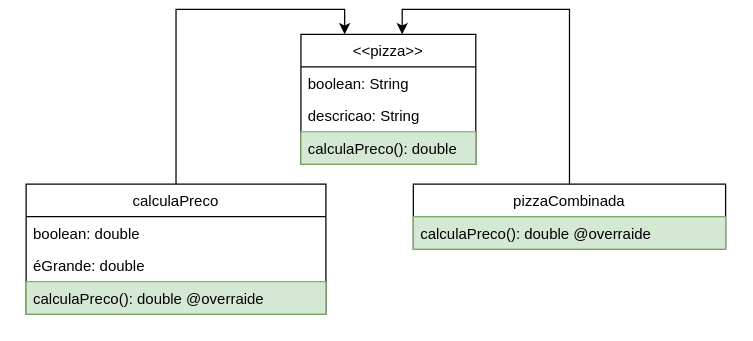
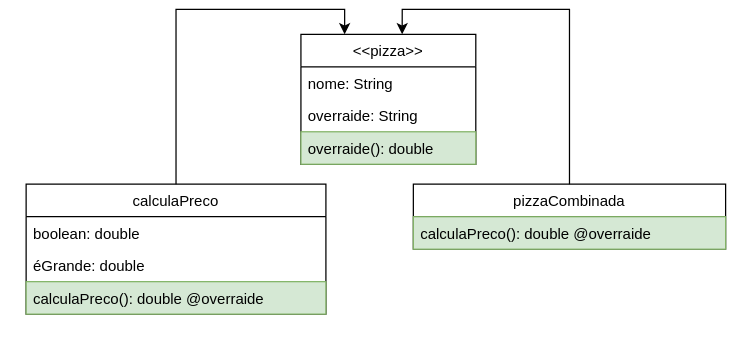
  <mxCell id="0" />
  <mxCell id="1" parent="0" />
  <mxCell id="2" value="&lt;&lt;pizza&gt;&gt;" style="swimlane;fontStyle=0;childLayout=stackLayout;horizontal=1;startSize=26;fillColor=none;horizontalStack=0;resizeParent=1;resizeParentMax=0;resizeLast=0;collapsible=1;marginBottom=0;" vertex="1" parent="1"><mxGeometry x="240" y="20" width="140" height="104" as="geometry" /></mxCell>
- <mxCell id="3" value="boolean: String" style="text;strokeColor=none;fillColor=none;align=left;verticalAlign=top;spacingLeft=4;spacingRight=4;overflow=hidden;rotatable=0;points=[[0,0.5],[1,0.5]];portConstraint=eastwest;" vertex="1" parent="2"><mxGeometry y="26" width="140" height="26" as="geometry" /></mxCell>
- <mxCell id="4" value="descricao: String" style="text;strokeColor=none;fillColor=none;align=left;verticalAlign=top;spacingLeft=4;spacingRight=4;overflow=hidden;rotatable=0;points=[[0,0.5],[1,0.5]];portConstraint=eastwest;" vertex="1" parent="2"><mxGeometry y="52" width="140" height="26" as="geometry" /></mxCell>
- <mxCell id="5" value="calculaPreco(): double" style="text;strokeColor=#82b366;fillColor=#d5e8d4;align=left;verticalAlign=top;spacingLeft=4;spacingRight=4;overflow=hidden;rotatable=0;points=[[0,0.5],[1,0.5]];portConstraint=eastwest;" vertex="1" parent="2"><mxGeometry y="78" width="140" height="26" as="geometry" /></mxCell>
+ <mxCell id="3" value="nome: String" style="text;strokeColor=none;fillColor=none;align=left;verticalAlign=top;spacingLeft=4;spacingRight=4;overflow=hidden;rotatable=0;points=[[0,0.5],[1,0.5]];portConstraint=eastwest;" vertex="1" parent="2"><mxGeometry y="26" width="140" height="26" as="geometry" /></mxCell>
+ <mxCell id="4" value="overraide: String" style="text;strokeColor=none;fillColor=none;align=left;verticalAlign=top;spacingLeft=4;spacingRight=4;overflow=hidden;rotatable=0;points=[[0,0.5],[1,0.5]];portConstraint=eastwest;" vertex="1" parent="2"><mxGeometry y="52" width="140" height="26" as="geometry" /></mxCell>
+ <mxCell id="5" value="overraide(): double" style="text;strokeColor=#82b366;fillColor=#d5e8d4;align=left;verticalAlign=top;spacingLeft=4;spacingRight=4;overflow=hidden;rotatable=0;points=[[0,0.5],[1,0.5]];portConstraint=eastwest;" vertex="1" parent="2"><mxGeometry y="78" width="140" height="26" as="geometry" /></mxCell>
  <mxCell id="6" style="edgeStyle=orthogonalEdgeStyle;rounded=0;orthogonalLoop=1;jettySize=auto;html=1;entryX=0.25;entryY=0;entryDx=0;entryDy=0;" edge="1" parent="1" source="7" target="2"><mxGeometry relative="1" as="geometry" /></mxCell>
  <mxCell id="7" value="calculaPreco" style="swimlane;fontStyle=0;childLayout=stackLayout;horizontal=1;startSize=26;fillColor=none;horizontalStack=0;resizeParent=1;resizeParentMax=0;resizeLast=0;collapsible=1;marginBottom=0;" vertex="1" parent="1"><mxGeometry x="20" y="140" width="240" height="104" as="geometry" /></mxCell>
  <mxCell id="8" value="boolean: double" style="text;strokeColor=none;fillColor=none;align=left;verticalAlign=top;spacingLeft=4;spacingRight=4;overflow=hidden;rotatable=0;points=[[0,0.5],[1,0.5]];portConstraint=eastwest;" vertex="1" parent="7"><mxGeometry y="26" width="240" height="26" as="geometry" /></mxCell>
  <mxCell id="9" value="éGrande: double" style="text;strokeColor=none;fillColor=none;align=left;verticalAlign=top;spacingLeft=4;spacingRight=4;overflow=hidden;rotatable=0;points=[[0,0.5],[1,0.5]];portConstraint=eastwest;" vertex="1" parent="7"><mxGeometry y="52" width="240" height="26" as="geometry" /></mxCell>
  <mxCell id="10" value="calculaPreco(): double @overraide" style="text;strokeColor=#82b366;fillColor=#d5e8d4;align=left;verticalAlign=top;spacingLeft=4;spacingRight=4;overflow=hidden;rotatable=0;points=[[0,0.5],[1,0.5]];portConstraint=eastwest;" vertex="1" parent="7"><mxGeometry y="78" width="240" height="26" as="geometry" /></mxCell>
  <mxCell id="11" style="edgeStyle=orthogonalEdgeStyle;rounded=0;orthogonalLoop=1;jettySize=auto;html=1;entryX=0.579;entryY=0;entryDx=0;entryDy=0;entryPerimeter=0;" edge="1" parent="1" source="12" target="2"><mxGeometry relative="1" as="geometry" /></mxCell>
  <mxCell id="12" value="pizzaCombinada" style="swimlane;fontStyle=0;childLayout=stackLayout;horizontal=1;startSize=26;fillColor=none;horizontalStack=0;resizeParent=1;resizeParentMax=0;resizeLast=0;collapsible=1;marginBottom=0;" vertex="1" parent="1"><mxGeometry x="330" y="140" width="250" height="52" as="geometry" /></mxCell>
  <mxCell id="13" value="calculaPreco(): double @overraide" style="text;strokeColor=#82b366;fillColor=#d5e8d4;align=left;verticalAlign=top;spacingLeft=4;spacingRight=4;overflow=hidden;rotatable=0;points=[[0,0.5],[1,0.5]];portConstraint=eastwest;" vertex="1" parent="12"><mxGeometry y="26" width="250" height="26" as="geometry" /></mxCell>
